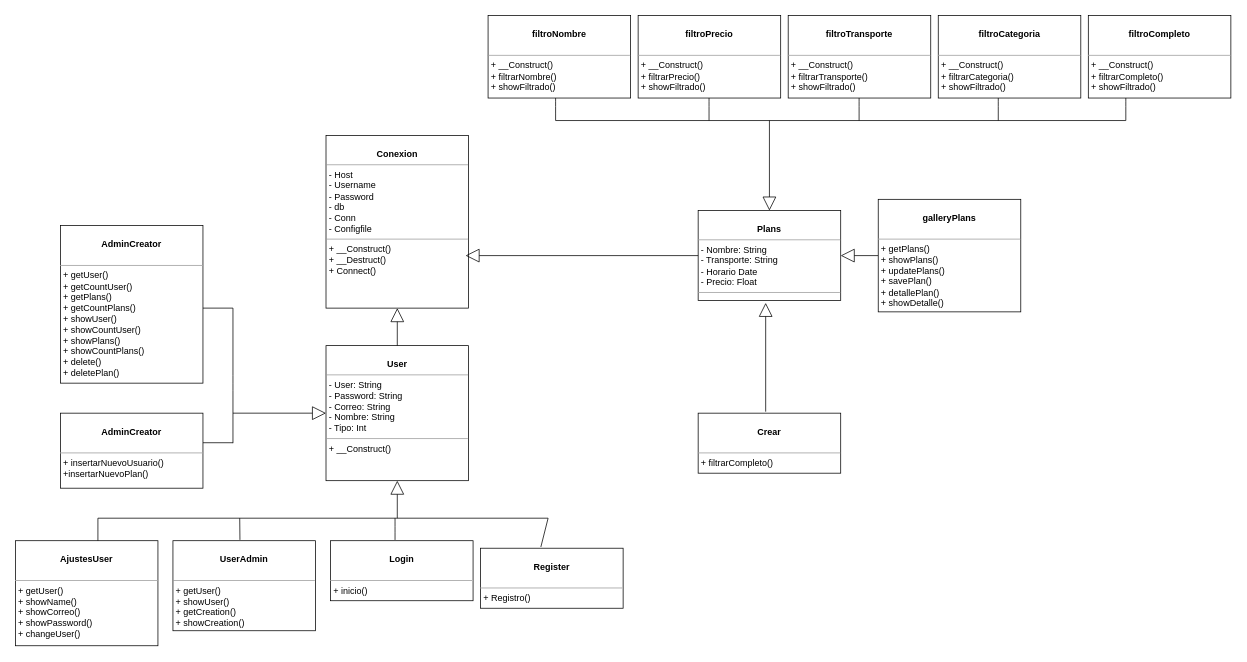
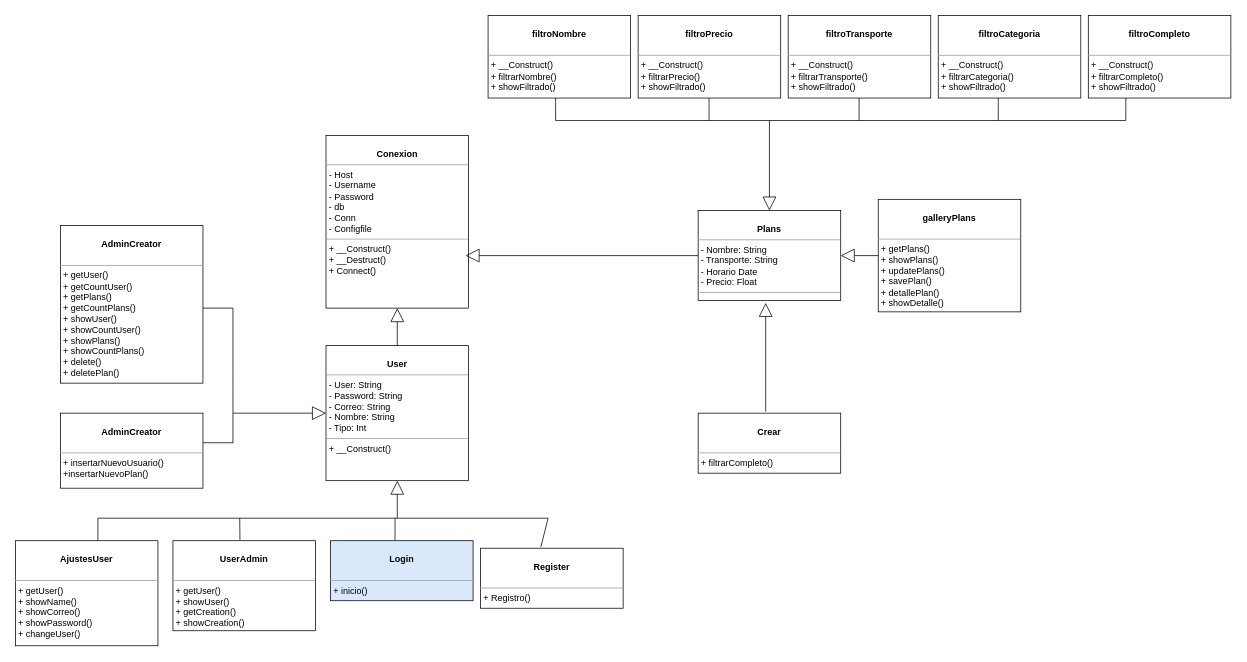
  <mxCell id="0" />
  <mxCell id="1" parent="0" />
- <mxCell id="2" value="&lt;p style=&quot;margin: 0px ; margin-top: 4px ; text-align: center&quot;&gt;&lt;br&gt;&lt;b&gt;Login&lt;/b&gt;&lt;/p&gt;&lt;p style=&quot;margin: 0px ; margin-left: 4px&quot;&gt;&lt;br&gt;&lt;/p&gt;&lt;hr size=&quot;1&quot;&gt;&lt;p style=&quot;margin: 0px ; margin-left: 4px&quot;&gt;+ inicio()&lt;br&gt;&lt;/p&gt;" style="verticalAlign=top;align=left;overflow=fill;fontSize=12;fontFamily=Helvetica;html=1;" parent="1" vertex="1"><mxGeometry x="440" y="720" width="190" height="80" as="geometry" /></mxCell>
+ <mxCell id="2" value="&lt;p style=&quot;margin: 0px ; margin-top: 4px ; text-align: center&quot;&gt;&lt;br&gt;&lt;b&gt;Login&lt;/b&gt;&lt;/p&gt;&lt;p style=&quot;margin: 0px ; margin-left: 4px&quot;&gt;&lt;br&gt;&lt;/p&gt;&lt;hr size=&quot;1&quot;&gt;&lt;p style=&quot;margin: 0px ; margin-left: 4px&quot;&gt;+ inicio()&lt;br&gt;&lt;/p&gt;" style="verticalAlign=top;align=left;overflow=fill;fontSize=12;fontFamily=Helvetica;html=1;fillColor=#dae8fc;" parent="1" vertex="1"><mxGeometry x="440" y="720" width="190" height="80" as="geometry" /></mxCell>
  <mxCell id="3" value="&lt;p style=&quot;margin: 0px ; margin-top: 4px ; text-align: center&quot;&gt;&lt;br&gt;&lt;b&gt;Register&lt;/b&gt;&lt;/p&gt;&lt;p style=&quot;margin: 0px ; margin-left: 4px&quot;&gt;&lt;br&gt;&lt;/p&gt;&lt;hr size=&quot;1&quot;&gt;&lt;p style=&quot;margin: 0px ; margin-left: 4px&quot;&gt;+ Registro()&lt;/p&gt;" style="verticalAlign=top;align=left;overflow=fill;fontSize=12;fontFamily=Helvetica;html=1;" parent="1" vertex="1"><mxGeometry x="640" y="730" width="190" height="80" as="geometry" /></mxCell>
  <mxCell id="4" value="&lt;p style=&quot;margin: 0px ; margin-top: 4px ; text-align: center&quot;&gt;&lt;br&gt;&lt;b&gt;User&lt;/b&gt;&lt;/p&gt;&lt;hr size=&quot;1&quot;&gt;&lt;p style=&quot;margin: 0px ; margin-left: 4px&quot;&gt;- User: String&lt;br&gt;- Password: String&lt;/p&gt;&lt;p style=&quot;margin: 0px ; margin-left: 4px&quot;&gt;- Correo: String&lt;/p&gt;&lt;p style=&quot;margin: 0px ; margin-left: 4px&quot;&gt;- Nombre: String&lt;/p&gt;&lt;p style=&quot;margin: 0px ; margin-left: 4px&quot;&gt;- Tipo: Int&lt;/p&gt;&lt;hr size=&quot;1&quot;&gt;&lt;p style=&quot;margin: 0px ; margin-left: 4px&quot;&gt;+ __Construct()&lt;/p&gt;" style="verticalAlign=top;align=left;overflow=fill;fontSize=12;fontFamily=Helvetica;html=1;" parent="1" vertex="1"><mxGeometry x="434" y="460" width="190" height="180" as="geometry" /></mxCell>
  <mxCell id="5" value="&lt;p style=&quot;margin: 0px ; margin-top: 4px ; text-align: center&quot;&gt;&lt;br&gt;&lt;b&gt;Conexion&lt;/b&gt;&lt;/p&gt;&lt;hr size=&quot;1&quot;&gt;&lt;p style=&quot;margin: 0px ; margin-left: 4px&quot;&gt;- Host&lt;br&gt;- Username&lt;/p&gt;&lt;p style=&quot;margin: 0px ; margin-left: 4px&quot;&gt;- Password&lt;/p&gt;&lt;p style=&quot;margin: 0px ; margin-left: 4px&quot;&gt;- db&lt;/p&gt;&lt;p style=&quot;margin: 0px ; margin-left: 4px&quot;&gt;- Conn&lt;/p&gt;&lt;p style=&quot;margin: 0px ; margin-left: 4px&quot;&gt;- Configfile&lt;/p&gt;&lt;hr size=&quot;1&quot;&gt;&lt;p style=&quot;margin: 0px ; margin-left: 4px&quot;&gt;+ __Construct()&lt;br&gt;+ __Destruct()&lt;/p&gt;&lt;p style=&quot;margin: 0px ; margin-left: 4px&quot;&gt;+ Connect()&lt;/p&gt;&lt;p style=&quot;margin: 0px ; margin-left: 4px&quot;&gt;&lt;br&gt;&lt;/p&gt;" style="verticalAlign=top;align=left;overflow=fill;fontSize=12;fontFamily=Helvetica;html=1;" parent="1" vertex="1"><mxGeometry x="434" y="180" width="190" height="230" as="geometry" /></mxCell>
  <mxCell id="6" value="" style="endArrow=block;endSize=16;endFill=0;html=1;exitX=0.5;exitY=0;exitDx=0;exitDy=0;entryX=0.5;entryY=1;entryDx=0;entryDy=0;" parent="1" source="4" target="5" edge="1"><mxGeometry width="160" relative="1" as="geometry"><mxPoint x="760" y="450.5" as="sourcePoint" /><mxPoint x="700" y="400" as="targetPoint" /></mxGeometry></mxCell>
  <mxCell id="7" value="" style="endArrow=block;endSize=16;endFill=0;html=1;entryX=0.5;entryY=1;entryDx=0;entryDy=0;" parent="1" target="4" edge="1"><mxGeometry x="0.009" y="15" width="160" relative="1" as="geometry"><mxPoint x="529" y="690" as="sourcePoint" /><mxPoint x="474" y="612" as="targetPoint" /><mxPoint as="offset" /></mxGeometry></mxCell>
  <mxCell id="8" value="&lt;p style=&quot;margin: 0px ; margin-top: 4px ; text-align: center&quot;&gt;&lt;br&gt;&lt;b&gt;Plans&lt;/b&gt;&lt;/p&gt;&lt;hr size=&quot;1&quot;&gt;&lt;p style=&quot;margin: 0px ; margin-left: 4px&quot;&gt;- Nombre: String&lt;/p&gt;&lt;p style=&quot;margin: 0px ; margin-left: 4px&quot;&gt;- Transporte: String&lt;br&gt;- Horario Date&lt;/p&gt;&lt;p style=&quot;margin: 0px ; margin-left: 4px&quot;&gt;- Precio: Float&lt;/p&gt;&lt;hr size=&quot;1&quot;&gt;&lt;p style=&quot;margin: 0px ; margin-left: 4px&quot;&gt;&lt;br&gt;&lt;/p&gt;&lt;p style=&quot;margin: 0px ; margin-left: 4px&quot;&gt;&lt;br&gt;&lt;/p&gt;&lt;p style=&quot;margin: 0px ; margin-left: 4px&quot;&gt;&lt;br&gt;&lt;/p&gt;" style="verticalAlign=top;align=left;overflow=fill;fontSize=12;fontFamily=Helvetica;html=1;" parent="1" vertex="1"><mxGeometry x="930" y="280" width="190" height="120" as="geometry" /></mxCell>
  <mxCell id="9" value="" style="endArrow=block;endSize=16;endFill=0;html=1;exitX=0;exitY=0.5;exitDx=0;exitDy=0;" parent="1" source="8" edge="1"><mxGeometry width="160" relative="1" as="geometry"><mxPoint x="539" y="480.5" as="sourcePoint" /><mxPoint x="620" y="340" as="targetPoint" /></mxGeometry></mxCell>
  <mxCell id="10" value="" style="endArrow=block;endSize=16;endFill=0;html=1;" parent="1" edge="1"><mxGeometry width="160" relative="1" as="geometry"><mxPoint x="1020" y="548" as="sourcePoint" /><mxPoint x="1020" y="403" as="targetPoint" /><Array as="points" /></mxGeometry></mxCell>
  <mxCell id="11" value="&lt;p style=&quot;margin: 0px ; margin-top: 4px ; text-align: center&quot;&gt;&lt;br&gt;&lt;b&gt;UserAdmin&lt;/b&gt;&lt;/p&gt;&lt;p style=&quot;margin: 0px ; margin-left: 4px&quot;&gt;&lt;br&gt;&lt;/p&gt;&lt;hr size=&quot;1&quot;&gt;&lt;p style=&quot;margin: 0px ; margin-left: 4px&quot;&gt;+ getUser()&lt;br&gt;+ showUser()&lt;/p&gt;&lt;p style=&quot;margin: 0px ; margin-left: 4px&quot;&gt;+ getCreation()&lt;br&gt;&lt;/p&gt;&lt;p style=&quot;margin: 0px ; margin-left: 4px&quot;&gt;+ showCreation()&lt;/p&gt;" style="verticalAlign=top;align=left;overflow=fill;fontSize=12;fontFamily=Helvetica;html=1;" parent="1" vertex="1"><mxGeometry x="230" y="720" width="190" height="120" as="geometry" /></mxCell>
  <mxCell id="12" value="" style="endArrow=block;endSize=16;endFill=0;html=1;entryX=1;entryY=0.5;entryDx=0;entryDy=0;exitX=0;exitY=0.5;exitDx=0;exitDy=0;" parent="1" target="8" edge="1"><mxGeometry width="160" relative="1" as="geometry"><mxPoint x="1170" y="340" as="sourcePoint" /><mxPoint x="980.09" y="413" as="targetPoint" /></mxGeometry></mxCell>
  <mxCell id="13" value="" style="endArrow=none;html=1;" parent="1" edge="1"><mxGeometry width="50" height="50" relative="1" as="geometry"><mxPoint x="130" y="690" as="sourcePoint" /><mxPoint x="730" y="690" as="targetPoint" /></mxGeometry></mxCell>
  <mxCell id="14" value="" style="endArrow=none;html=1;exitX=0.47;exitY=-0.009;exitDx=0;exitDy=0;exitPerimeter=0;" parent="1" source="11" edge="1"><mxGeometry width="50" height="50" relative="1" as="geometry"><mxPoint x="770" y="570" as="sourcePoint" /><mxPoint x="319" y="690" as="targetPoint" /></mxGeometry></mxCell>
  <mxCell id="15" value="" style="endArrow=none;html=1;" parent="1" edge="1"><mxGeometry width="50" height="50" relative="1" as="geometry"><mxPoint x="526" y="719" as="sourcePoint" /><mxPoint x="526" y="690" as="targetPoint" /><Array as="points"><mxPoint x="526" y="700" /></Array></mxGeometry></mxCell>
  <mxCell id="16" value="" style="endArrow=none;html=1;exitX=0.423;exitY=-0.021;exitDx=0;exitDy=0;exitPerimeter=0;" parent="1" source="3" edge="1"><mxGeometry width="50" height="50" relative="1" as="geometry"><mxPoint x="545" y="730" as="sourcePoint" /><mxPoint x="730" y="690" as="targetPoint" /></mxGeometry></mxCell>
  <mxCell id="17" value="" style="endArrow=block;endSize=16;endFill=0;html=1;entryX=0.5;entryY=0;entryDx=0;entryDy=0;" edge="1" parent="1" target="8"><mxGeometry width="160" relative="1" as="geometry"><mxPoint x="1025" y="160" as="sourcePoint" /><mxPoint x="1082.5" y="410" as="targetPoint" /></mxGeometry></mxCell>
  <mxCell id="18" value="" style="endArrow=block;endSize=16;endFill=0;html=1;entryX=0;entryY=0.5;entryDx=0;entryDy=0;" edge="1" parent="1" target="4"><mxGeometry width="160" relative="1" as="geometry"><mxPoint x="310" y="550" as="sourcePoint" /><mxPoint x="1035" y="290" as="targetPoint" /></mxGeometry></mxCell>
  <mxCell id="19" value="&lt;p style=&quot;margin: 0px ; margin-top: 4px ; text-align: center&quot;&gt;&lt;br&gt;&lt;b&gt;AjustesUser&lt;/b&gt;&lt;/p&gt;&lt;p style=&quot;margin: 0px ; margin-left: 4px&quot;&gt;&lt;br&gt;&lt;/p&gt;&lt;hr size=&quot;1&quot;&gt;&lt;p style=&quot;margin: 0px ; margin-left: 4px&quot;&gt;+ getUser()&lt;br&gt;&lt;/p&gt;&lt;p style=&quot;margin: 0px ; margin-left: 4px&quot;&gt;+ showName()&lt;/p&gt;&lt;p style=&quot;margin: 0px ; margin-left: 4px&quot;&gt;+ showCorreo()&lt;/p&gt;&lt;p style=&quot;margin: 0px ; margin-left: 4px&quot;&gt;+ showPassword()&lt;/p&gt;&lt;p style=&quot;margin: 0px ; margin-left: 4px&quot;&gt;+ changeUser()&lt;/p&gt;" style="verticalAlign=top;align=left;overflow=fill;fontSize=12;fontFamily=Helvetica;html=1;" vertex="1" parent="1"><mxGeometry x="20" y="720" width="190" height="140" as="geometry" /></mxCell>
  <mxCell id="20" value="" style="endArrow=none;html=1;" edge="1" parent="1"><mxGeometry width="50" height="50" relative="1" as="geometry"><mxPoint x="130" y="720" as="sourcePoint" /><mxPoint x="130" y="690" as="targetPoint" /></mxGeometry></mxCell>
  <mxCell id="21" value="" style="endArrow=none;html=1;" edge="1" parent="1"><mxGeometry width="50" height="50" relative="1" as="geometry"><mxPoint x="310" y="590" as="sourcePoint" /><mxPoint x="310" y="410" as="targetPoint" /><Array as="points"><mxPoint x="310" y="510" /></Array></mxGeometry></mxCell>
  <mxCell id="22" value="" style="endArrow=none;html=1;" edge="1" parent="1"><mxGeometry width="50" height="50" relative="1" as="geometry"><mxPoint x="310" y="589.41" as="sourcePoint" /><mxPoint x="270" y="589.41" as="targetPoint" /></mxGeometry></mxCell>
  <mxCell id="23" value="&lt;p style=&quot;margin: 0px ; margin-top: 4px ; text-align: center&quot;&gt;&lt;br&gt;&lt;b&gt;AdminCreator&lt;/b&gt;&lt;/p&gt;&lt;p style=&quot;margin: 0px ; margin-left: 4px&quot;&gt;&lt;br&gt;&lt;/p&gt;&lt;hr size=&quot;1&quot;&gt;&lt;p style=&quot;margin: 0px ; margin-left: 4px&quot;&gt;+ insertarNuevoUsuario()&lt;/p&gt;&lt;p style=&quot;margin: 0px ; margin-left: 4px&quot;&gt;+insertarNuevoPlan()&lt;/p&gt;" style="verticalAlign=top;align=left;overflow=fill;fontSize=12;fontFamily=Helvetica;html=1;" vertex="1" parent="1"><mxGeometry x="80" y="550" width="190" height="100" as="geometry" /></mxCell>
  <mxCell id="24" value="&lt;p style=&quot;margin: 0px ; margin-top: 4px ; text-align: center&quot;&gt;&lt;br&gt;&lt;b&gt;AdminCreator&lt;/b&gt;&lt;/p&gt;&lt;p style=&quot;margin: 0px ; margin-left: 4px&quot;&gt;&lt;br&gt;&lt;/p&gt;&lt;hr size=&quot;1&quot;&gt;&lt;p style=&quot;margin: 0px ; margin-left: 4px&quot;&gt;+ getUser()&lt;/p&gt;&lt;p style=&quot;margin: 0px ; margin-left: 4px&quot;&gt;+ getCountUser()&lt;/p&gt;&lt;p style=&quot;margin: 0px ; margin-left: 4px&quot;&gt;+ getPlans()&lt;/p&gt;&lt;p style=&quot;margin: 0px ; margin-left: 4px&quot;&gt;+ getCountPlans()&lt;/p&gt;&lt;p style=&quot;margin: 0px ; margin-left: 4px&quot;&gt;+ showUser()&lt;/p&gt;&lt;p style=&quot;margin: 0px ; margin-left: 4px&quot;&gt;+ showCountUser()&lt;/p&gt;&lt;p style=&quot;margin: 0px ; margin-left: 4px&quot;&gt;+ showPlans()&lt;/p&gt;&lt;p style=&quot;margin: 0px ; margin-left: 4px&quot;&gt;+ showCountPlans()&lt;/p&gt;&lt;p style=&quot;margin: 0px ; margin-left: 4px&quot;&gt;+ delete()&lt;/p&gt;&lt;p style=&quot;margin: 0px ; margin-left: 4px&quot;&gt;+ deletePlan()&lt;/p&gt;&lt;p style=&quot;margin: 0px ; margin-left: 4px&quot;&gt;&lt;br&gt;&lt;/p&gt;" style="verticalAlign=top;align=left;overflow=fill;fontSize=12;fontFamily=Helvetica;html=1;" vertex="1" parent="1"><mxGeometry x="80" y="300" width="190" height="210" as="geometry" /></mxCell>
  <mxCell id="25" value="" style="endArrow=none;html=1;" edge="1" parent="1"><mxGeometry width="50" height="50" relative="1" as="geometry"><mxPoint x="310" y="410" as="sourcePoint" /><mxPoint x="270" y="410" as="targetPoint" /></mxGeometry></mxCell>
  <mxCell id="26" value="" style="endArrow=none;html=1;" edge="1" parent="1"><mxGeometry width="50" height="50" relative="1" as="geometry"><mxPoint x="740" y="160" as="sourcePoint" /><mxPoint x="1500" y="160" as="targetPoint" /><Array as="points" /></mxGeometry></mxCell>
  <mxCell id="27" value="" style="endArrow=none;html=1;" edge="1" parent="1"><mxGeometry width="50" height="50" relative="1" as="geometry"><mxPoint x="740" y="160" as="sourcePoint" /><mxPoint x="740" y="130" as="targetPoint" /><Array as="points"><mxPoint x="740" y="140" /></Array></mxGeometry></mxCell>
  <mxCell id="28" value="&lt;p style=&quot;margin: 0px ; margin-top: 4px ; text-align: center&quot;&gt;&lt;br&gt;&lt;b&gt;filtroNombre&lt;/b&gt;&lt;/p&gt;&lt;p style=&quot;margin: 0px ; margin-left: 4px&quot;&gt;&lt;br&gt;&lt;/p&gt;&lt;hr size=&quot;1&quot;&gt;&lt;p style=&quot;margin: 0px ; margin-left: 4px&quot;&gt;+ __Construct()&lt;br&gt;&lt;/p&gt;&lt;p style=&quot;margin: 0px ; margin-left: 4px&quot;&gt;+ filtrarNombre()&lt;/p&gt;&lt;p style=&quot;margin: 0px ; margin-left: 4px&quot;&gt;+ showFiltrado()&lt;/p&gt;" style="verticalAlign=top;align=left;overflow=fill;fontSize=12;fontFamily=Helvetica;html=1;" vertex="1" parent="1"><mxGeometry x="650" y="20" width="190" height="110" as="geometry" /></mxCell>
  <mxCell id="29" value="&lt;p style=&quot;margin: 0px ; margin-top: 4px ; text-align: center&quot;&gt;&lt;br&gt;&lt;b&gt;filtroPrecio&lt;/b&gt;&lt;/p&gt;&lt;p style=&quot;margin: 0px ; margin-left: 4px&quot;&gt;&lt;br&gt;&lt;/p&gt;&lt;hr size=&quot;1&quot;&gt;&lt;p style=&quot;margin: 0px ; margin-left: 4px&quot;&gt;+ __Construct()&lt;br&gt;&lt;/p&gt;&lt;p style=&quot;margin: 0px ; margin-left: 4px&quot;&gt;+ filtrarPrecio()&lt;/p&gt;&lt;p style=&quot;margin: 0px ; margin-left: 4px&quot;&gt;+ showFiltrado()&lt;/p&gt;" style="verticalAlign=top;align=left;overflow=fill;fontSize=12;fontFamily=Helvetica;html=1;" vertex="1" parent="1"><mxGeometry x="850" y="20" width="190" height="110" as="geometry" /></mxCell>
  <mxCell id="30" value="" style="endArrow=none;html=1;" edge="1" parent="1"><mxGeometry width="50" height="50" relative="1" as="geometry"><mxPoint x="944.5" y="160" as="sourcePoint" /><mxPoint x="944.5" y="130" as="targetPoint" /><Array as="points"><mxPoint x="944.5" y="140" /></Array></mxGeometry></mxCell>
  <mxCell id="31" value="&lt;p style=&quot;margin: 0px ; margin-top: 4px ; text-align: center&quot;&gt;&lt;br&gt;&lt;b&gt;filtroTransporte&lt;/b&gt;&lt;/p&gt;&lt;p style=&quot;margin: 0px ; margin-left: 4px&quot;&gt;&lt;br&gt;&lt;/p&gt;&lt;hr size=&quot;1&quot;&gt;&lt;p style=&quot;margin: 0px ; margin-left: 4px&quot;&gt;+ __Construct()&lt;br&gt;&lt;/p&gt;&lt;p style=&quot;margin: 0px ; margin-left: 4px&quot;&gt;+ filtrarTransporte()&lt;/p&gt;&lt;p style=&quot;margin: 0px ; margin-left: 4px&quot;&gt;+ showFiltrado()&lt;/p&gt;" style="verticalAlign=top;align=left;overflow=fill;fontSize=12;fontFamily=Helvetica;html=1;" vertex="1" parent="1"><mxGeometry x="1050" y="20" width="190" height="110" as="geometry" /></mxCell>
  <mxCell id="32" value="" style="endArrow=none;html=1;" edge="1" parent="1"><mxGeometry width="50" height="50" relative="1" as="geometry"><mxPoint x="1144.5" y="160" as="sourcePoint" /><mxPoint x="1144.5" y="130" as="targetPoint" /><Array as="points"><mxPoint x="1144.5" y="140" /></Array></mxGeometry></mxCell>
  <mxCell id="33" value="&lt;p style=&quot;margin: 0px ; margin-top: 4px ; text-align: center&quot;&gt;&lt;br&gt;&lt;b&gt;filtroCategoria&lt;/b&gt;&lt;/p&gt;&lt;p style=&quot;margin: 0px ; margin-left: 4px&quot;&gt;&lt;br&gt;&lt;/p&gt;&lt;hr size=&quot;1&quot;&gt;&lt;p style=&quot;margin: 0px ; margin-left: 4px&quot;&gt;+ __Construct()&lt;br&gt;&lt;/p&gt;&lt;p style=&quot;margin: 0px ; margin-left: 4px&quot;&gt;+ filtrarCategoria()&lt;/p&gt;&lt;p style=&quot;margin: 0px ; margin-left: 4px&quot;&gt;+ showFiltrado()&lt;/p&gt;" style="verticalAlign=top;align=left;overflow=fill;fontSize=12;fontFamily=Helvetica;html=1;" vertex="1" parent="1"><mxGeometry x="1250" y="20" width="190" height="110" as="geometry" /></mxCell>
  <mxCell id="34" value="" style="endArrow=none;html=1;" edge="1" parent="1"><mxGeometry width="50" height="50" relative="1" as="geometry"><mxPoint x="1330" y="160" as="sourcePoint" /><mxPoint x="1330" y="130" as="targetPoint" /><Array as="points"><mxPoint x="1330" y="140" /></Array></mxGeometry></mxCell>
  <mxCell id="35" value="&lt;p style=&quot;margin: 0px ; margin-top: 4px ; text-align: center&quot;&gt;&lt;br&gt;&lt;b&gt;filtroCompleto&lt;/b&gt;&lt;/p&gt;&lt;p style=&quot;margin: 0px ; margin-left: 4px&quot;&gt;&lt;br&gt;&lt;/p&gt;&lt;hr size=&quot;1&quot;&gt;&lt;p style=&quot;margin: 0px ; margin-left: 4px&quot;&gt;+ __Construct()&lt;br&gt;&lt;/p&gt;&lt;p style=&quot;margin: 0px ; margin-left: 4px&quot;&gt;+ filtrarCompleto()&lt;/p&gt;&lt;p style=&quot;margin: 0px ; margin-left: 4px&quot;&gt;+ showFiltrado()&lt;/p&gt;" style="verticalAlign=top;align=left;overflow=fill;fontSize=12;fontFamily=Helvetica;html=1;" vertex="1" parent="1"><mxGeometry x="1450" y="20" width="190" height="110" as="geometry" /></mxCell>
  <mxCell id="36" value="" style="endArrow=none;html=1;" edge="1" parent="1"><mxGeometry width="50" height="50" relative="1" as="geometry"><mxPoint x="1500" y="160" as="sourcePoint" /><mxPoint x="1500" y="130" as="targetPoint" /><Array as="points"><mxPoint x="1500" y="140" /></Array></mxGeometry></mxCell>
  <mxCell id="37" value="&lt;p style=&quot;margin: 0px ; margin-top: 4px ; text-align: center&quot;&gt;&lt;br&gt;&lt;b&gt;galleryPlans&lt;/b&gt;&lt;/p&gt;&lt;p style=&quot;margin: 0px ; margin-left: 4px&quot;&gt;&lt;br&gt;&lt;/p&gt;&lt;hr size=&quot;1&quot;&gt;&lt;p style=&quot;margin: 0px 0px 0px 4px&quot;&gt;+ getPlans()&lt;br&gt;+ showPlans()&amp;nbsp;&lt;/p&gt;&lt;p style=&quot;margin: 0px 0px 0px 4px&quot;&gt;+ updatePlans()&lt;/p&gt;&lt;p style=&quot;margin: 0px 0px 0px 4px&quot;&gt;+ savePlan()&lt;/p&gt;&lt;p style=&quot;margin: 0px 0px 0px 4px&quot;&gt;+ detallePlan()&lt;/p&gt;&lt;p style=&quot;margin: 0px 0px 0px 4px&quot;&gt;+ showDetalle()&lt;/p&gt;" style="verticalAlign=top;align=left;overflow=fill;fontSize=12;fontFamily=Helvetica;html=1;" vertex="1" parent="1"><mxGeometry x="1170" y="265" width="190" height="150" as="geometry" /></mxCell>
  <mxCell id="38" value="&lt;p style=&quot;margin: 0px ; margin-top: 4px ; text-align: center&quot;&gt;&lt;br&gt;&lt;b&gt;Crear&lt;/b&gt;&lt;/p&gt;&lt;p style=&quot;margin: 0px ; margin-left: 4px&quot;&gt;&lt;br&gt;&lt;/p&gt;&lt;hr size=&quot;1&quot;&gt;&lt;p style=&quot;margin: 0px 0px 0px 4px&quot;&gt;+ filtrarCompleto()&lt;br&gt;&lt;/p&gt;" style="verticalAlign=top;align=left;overflow=fill;fontSize=12;fontFamily=Helvetica;html=1;" vertex="1" parent="1"><mxGeometry x="930" y="550" width="190" height="80" as="geometry" /></mxCell>
